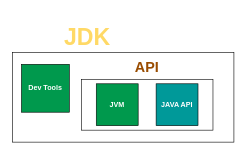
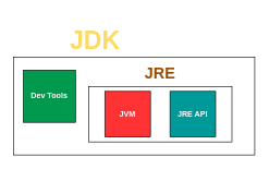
  <mxCell id="0" />
  <mxCell id="1" parent="0" />
  <mxCell id="2" value="" style="whiteSpace=wrap;html=1;aspect=fixed;" vertex="1" parent="1"><mxGeometry x="170" y="85" width="70" height="70" as="geometry" /></mxCell>
  <mxCell id="3" value="" style="rounded=0;whiteSpace=wrap;html=1;" vertex="1" parent="1"><mxGeometry x="20" y="60" width="370" height="150" as="geometry" /></mxCell>
  <mxCell id="4" value="" style="rounded=0;whiteSpace=wrap;html=1;" vertex="1" parent="1"><mxGeometry x="135" y="105" width="220" height="85" as="geometry" /></mxCell>
- <mxCell id="5" value="&lt;b&gt;&lt;font color=&quot;#ffffff&quot;&gt;JVM&lt;/font&gt;&lt;/b&gt;" style="whiteSpace=wrap;html=1;aspect=fixed;fillColor=#00994d;" vertex="1" parent="1"><mxGeometry x="160" y="112.5" width="70" height="70" as="geometry" /></mxCell>
- <mxCell id="6" value="&lt;b&gt;&lt;font color=&quot;#ffffff&quot;&gt;JAVA API&lt;/font&gt;&lt;/b&gt;" style="whiteSpace=wrap;html=1;aspect=fixed;fillColor=#009999;" vertex="1" parent="1"><mxGeometry x="260" y="112.5" width="70" height="70" as="geometry" /></mxCell>
+ <mxCell id="5" value="&lt;b&gt;&lt;font color=&quot;#ffffff&quot;&gt;JVM&lt;/font&gt;&lt;/b&gt;" style="whiteSpace=wrap;html=1;aspect=fixed;fillColor=#FF3333;" vertex="1" parent="1"><mxGeometry x="160" y="112.5" width="70" height="70" as="geometry" /></mxCell>
+ <mxCell id="6" value="&lt;b&gt;&lt;font color=&quot;#ffffff&quot;&gt;JRE API&lt;/font&gt;&lt;/b&gt;" style="whiteSpace=wrap;html=1;aspect=fixed;fillColor=#009999;" vertex="1" parent="1"><mxGeometry x="260" y="112.5" width="70" height="70" as="geometry" /></mxCell>
  <mxCell id="7" value="&lt;b&gt;&lt;font color=&quot;#ffffff&quot;&gt;Dev Tools&lt;/font&gt;&lt;/b&gt;" style="whiteSpace=wrap;html=1;aspect=fixed;fillColor=#00994D;" vertex="1" parent="1"><mxGeometry x="35" y="80" width="80" height="80" as="geometry" /></mxCell>
- <mxCell id="8" value="&lt;h3 style=&quot;font-size: 24px;&quot;&gt;API&lt;/h3&gt;" style="text;html=1;align=center;verticalAlign=middle;whiteSpace=wrap;rounded=0;labelBackgroundColor=#;fontColor=#994C00;fontSize=24;" vertex="1" parent="1"><mxGeometry x="215" y="70" width="60" height="30" as="geometry" /></mxCell>
+ <mxCell id="8" value="&lt;h3 style=&quot;font-size: 24px;&quot;&gt;JRE&lt;/h3&gt;" style="text;html=1;align=center;verticalAlign=middle;whiteSpace=wrap;rounded=0;labelBackgroundColor=#;fontColor=#994C00;fontSize=24;" vertex="1" parent="1"><mxGeometry x="215" y="70" width="60" height="30" as="geometry" /></mxCell>
  <mxCell id="9" value="&lt;h3&gt;JDK&lt;/h3&gt;" style="text;html=1;align=center;verticalAlign=middle;whiteSpace=wrap;rounded=0;labelBackgroundColor=#;fontSize=33;fontColor=#FFD966;" vertex="1" parent="1"><mxGeometry x="115" y="20" width="60" height="30" as="geometry" /></mxCell>
